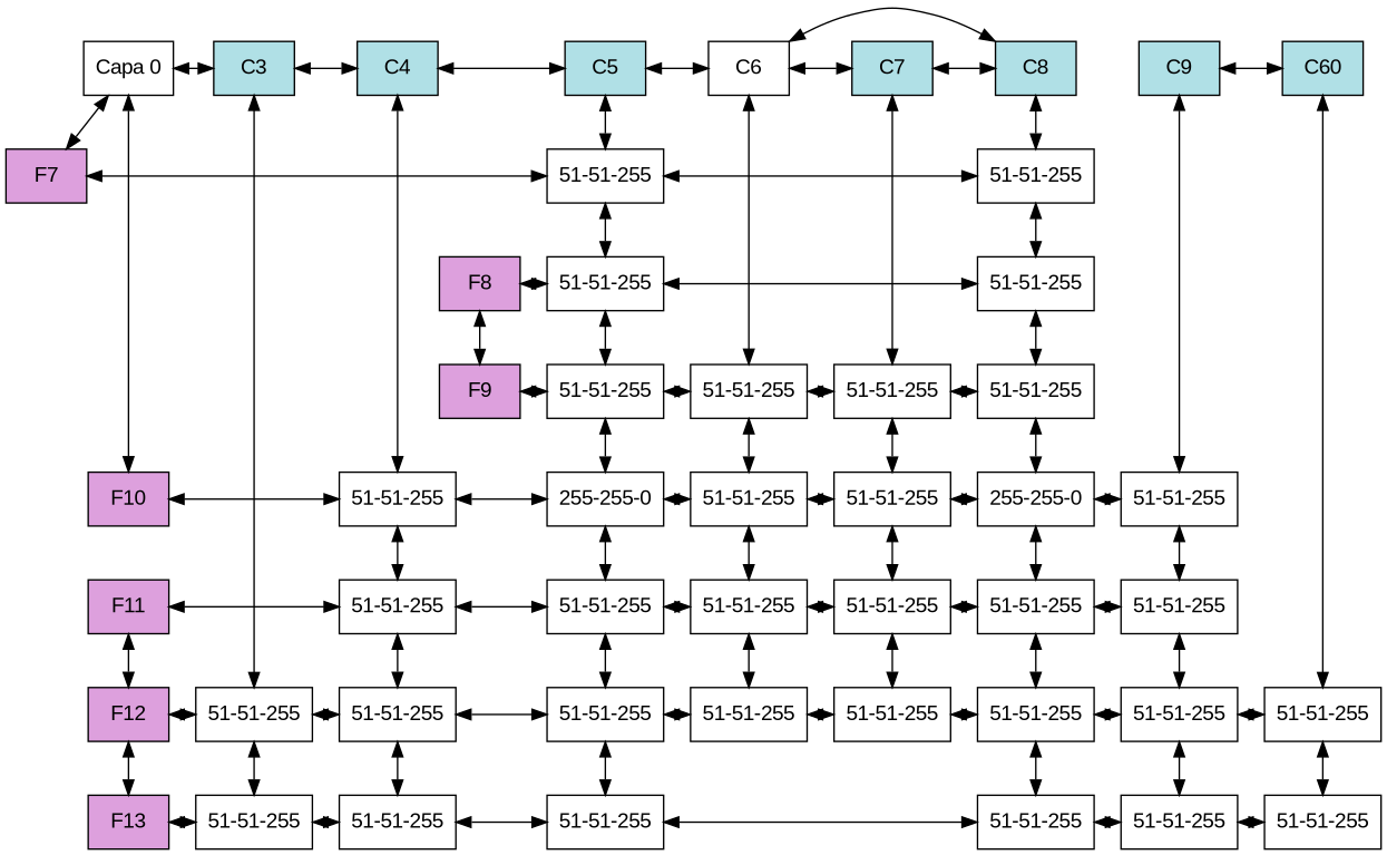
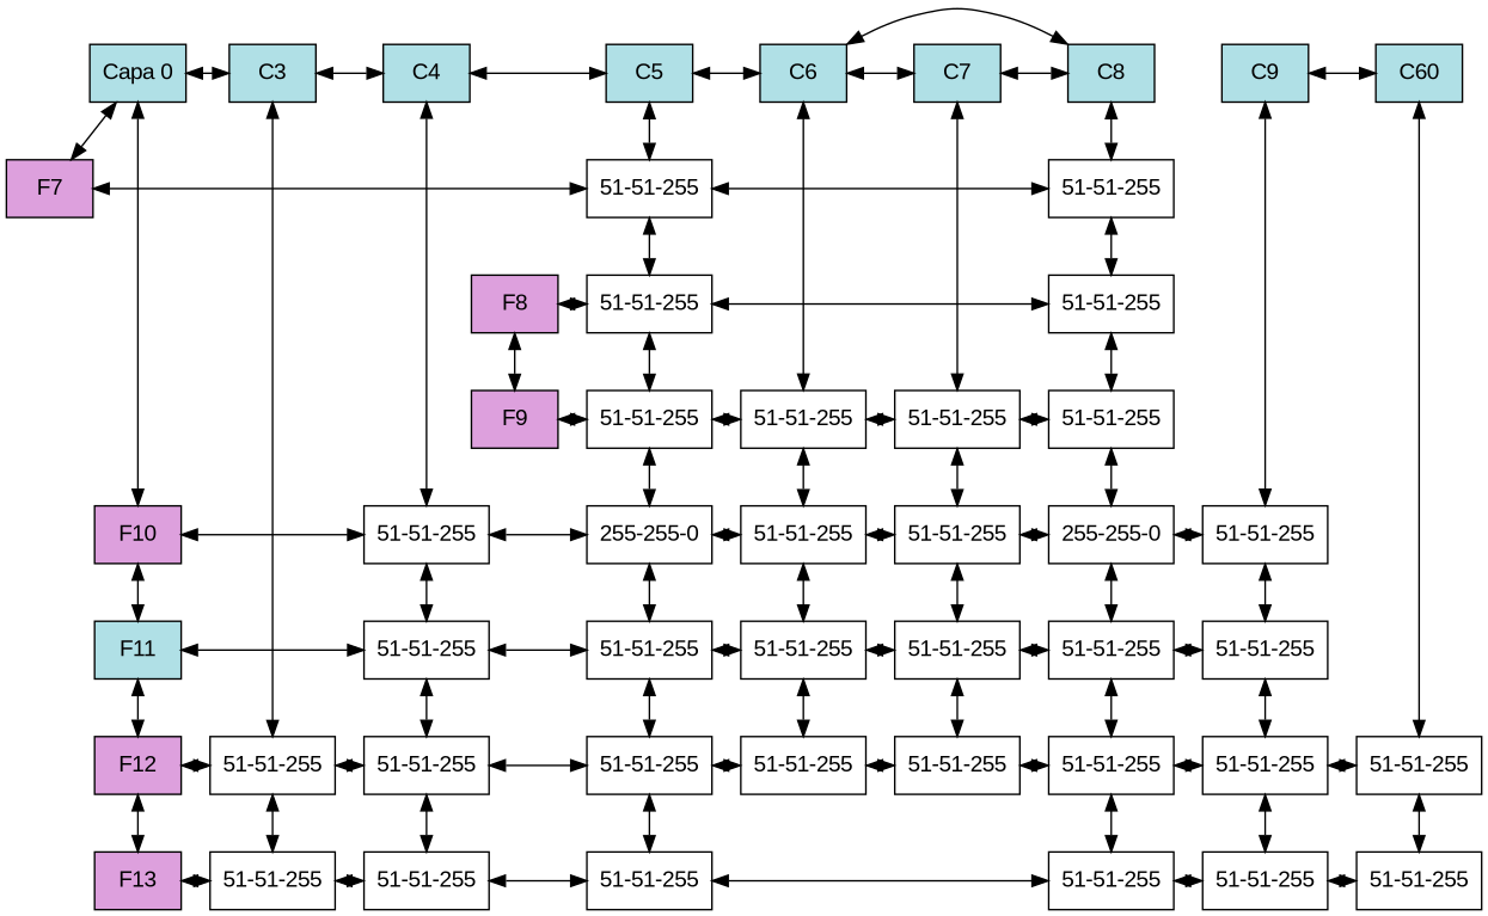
  digraph {
    fontname="Liberation Sans"
    node [fillcolor=white fontname="Liberation Sans" group=0 shape=box style=filled]
    edge [dir=both fontname="Liberation Sans"]
-   n1 [label="Capa 0"]
+   n1 [fillcolor=powderblue label="Capa 0"]
    C3 [fillcolor=powderblue group=3]
    C4 [fillcolor=powderblue group=4]
    C5 [fillcolor=powderblue group=5]
-   C6 [group=6]
+   C6 [fillcolor=powderblue group=6]
    C7 [fillcolor=powderblue group=7]
    C8 [fillcolor=powderblue group=8]
    C9 [fillcolor=powderblue group=9]
    n9 [fillcolor=powderblue group=10 label=C60]
    n10 [group=8 label="51-51-255"]
    n11 [group=8 label="51-51-255"]
    n12 [group=8 label="51-51-255"]
    n13 [group=8 label="255-255-0"]
    n14 [group=8 label="51-51-255"]
    n15 [group=8 label="51-51-255"]
    n16 [group=8 label="51-51-255"]
    F7 [fillcolor=plum]
    n18 [group=5 label="51-51-255"]
    F8 [fillcolor=plum]
    n20 [group=5 label="51-51-255"]
    F9 [fillcolor=plum]
    n22 [group=5 label="51-51-255"]
    n23 [group=6 label="51-51-255"]
    n24 [group=7 label="51-51-255"]
    F10 [fillcolor=plum]
    n26 [group=4 label="51-51-255"]
    n27 [group=5 label="255-255-0"]
    n28 [group=6 label="51-51-255"]
    n29 [group=7 label="51-51-255"]
    n30 [group=9 label="51-51-255"]
-   F11 [fillcolor=plum]
+   F11 [fillcolor=powderblue]
    n32 [group=4 label="51-51-255"]
    n33 [group=5 label="51-51-255"]
    n34 [group=6 label="51-51-255"]
    n35 [group=7 label="51-51-255"]
    n36 [group=9 label="51-51-255"]
    F12 [fillcolor=plum]
    n38 [group=3 label="51-51-255"]
    n39 [group=4 label="51-51-255"]
    n40 [group=5 label="51-51-255"]
    n41 [group=6 label="51-51-255"]
    n42 [group=7 label="51-51-255"]
    n43 [group=9 label="51-51-255"]
    n44 [group=10 label="51-51-255"]
    F13 [fillcolor=plum]
    n46 [group=3 label="51-51-255"]
    n47 [group=4 label="51-51-255"]
    n48 [group=5 label="51-51-255"]
    n49 [group=9 label="51-51-255"]
    n50 [group=10 label="51-51-255"]
    subgraph sub_1 {
      rank=same
      n1
      C3
      C4
      C5
      C6
      C7
      C8
      C9
      n9
    }
    subgraph sub_2 {
      C8
      n10
      n11
      n12
      n13
      n14
      n15
      n16
    }
    subgraph sub_3 {
      rank=same
      n10
      F7
      n18
    }
    subgraph sub_4 {
      rank=same
      n11
      F8
      n20
    }
    subgraph sub_5 {
      rank=same
      n12
      F9
      n22
      n23
      n24
    }
    subgraph sub_6 {
      rank=same
      n13
      F10
      n26
      n27
      n28
      n29
      n30
    }
    subgraph sub_7 {
      rank=same
      n14
      F11
      n32
      n33
      n34
      n35
      n36
    }
    subgraph sub_8 {
      rank=same
      n15
      F12
      n38
      n39
      n40
      n41
      n42
      n43
      n44
    }
    subgraph sub_9 {
      rank=same
      n16
      F13
      n46
      n47
      n48
      n49
      n50
    }
    subgraph sub_10 {
      n1
      F7
      F8
      F9
      F10
      F11
      F12
      F13
    }
    subgraph sub_11 {
      C3
      n38
      n46
    }
    subgraph sub_12 {
      C4
      n26
      n32
      n39
      n47
    }
    subgraph sub_13 {
      C5
      n18
      n20
      n22
      n27
      n33
      n40
      n48
    }
    subgraph sub_14 {
      C6
      n23
      n28
      n34
      n41
    }
    subgraph sub_15 {
      C7
      n24
      n29
      n35
      n42
    }
    subgraph sub_16 {
      C9
      n30
      n36
      n43
      n49
    }
    subgraph sub_17 {
      n9
      n44
      n50
    }
    n1 -> C3
    n1 -> F7
    n1 -> F10
    C3 -> C4
    C3 -> n38
    C4 -> C5
    C4 -> n26
    C5 -> C6
    C5 -> n18
    C6 -> C7
    C6 -> n23
    C7 -> C8
    C7 -> n24
    C8 -> C6
    C8 -> n10
    C9 -> n9
    C9 -> n30
    n9 -> n44
    n10 -> n11
    n11 -> n12
    n12 -> n13
    n13 -> n14
    n13 -> n30
    n14 -> n15
    n14 -> n36
    n15 -> n16
    n15 -> n43
    n16 -> n49
    F7 -> n18
    n18 -> n10
    n18 -> n20
    F8 -> n20
    F8 -> F9
    n20 -> n11
    n20 -> n22
    F9 -> n22
    n22 -> n23
    n22 -> n27
    n23 -> n24
    n23 -> n28
    n24 -> n12
    n24 -> n29
    F10 -> n26
+   F10 -> F11
    n26 -> n27
    n26 -> n32
    n27 -> n28
    n27 -> n33
    n28 -> n29
    n28 -> n34
    n29 -> n13
    n29 -> n35
    n30 -> n36
    F11 -> n32
    F11 -> F12
    n32 -> n33
    n32 -> n39
    n33 -> n34
    n33 -> n40
    n34 -> n35
    n34 -> n41
    n35 -> n14
    n35 -> n42
    n36 -> n43
    F12 -> n38
    F12 -> F13
    n38 -> n39
    n38 -> n46
    n39 -> n40
    n39 -> n47
    n40 -> n41
    n40 -> n48
    n41 -> n42
    n42 -> n15
    n43 -> n44
    n43 -> n49
    n44 -> n50
    F13 -> n46
    n46 -> n47
    n47 -> n48
    n48 -> n16
    n49 -> n50
  }
